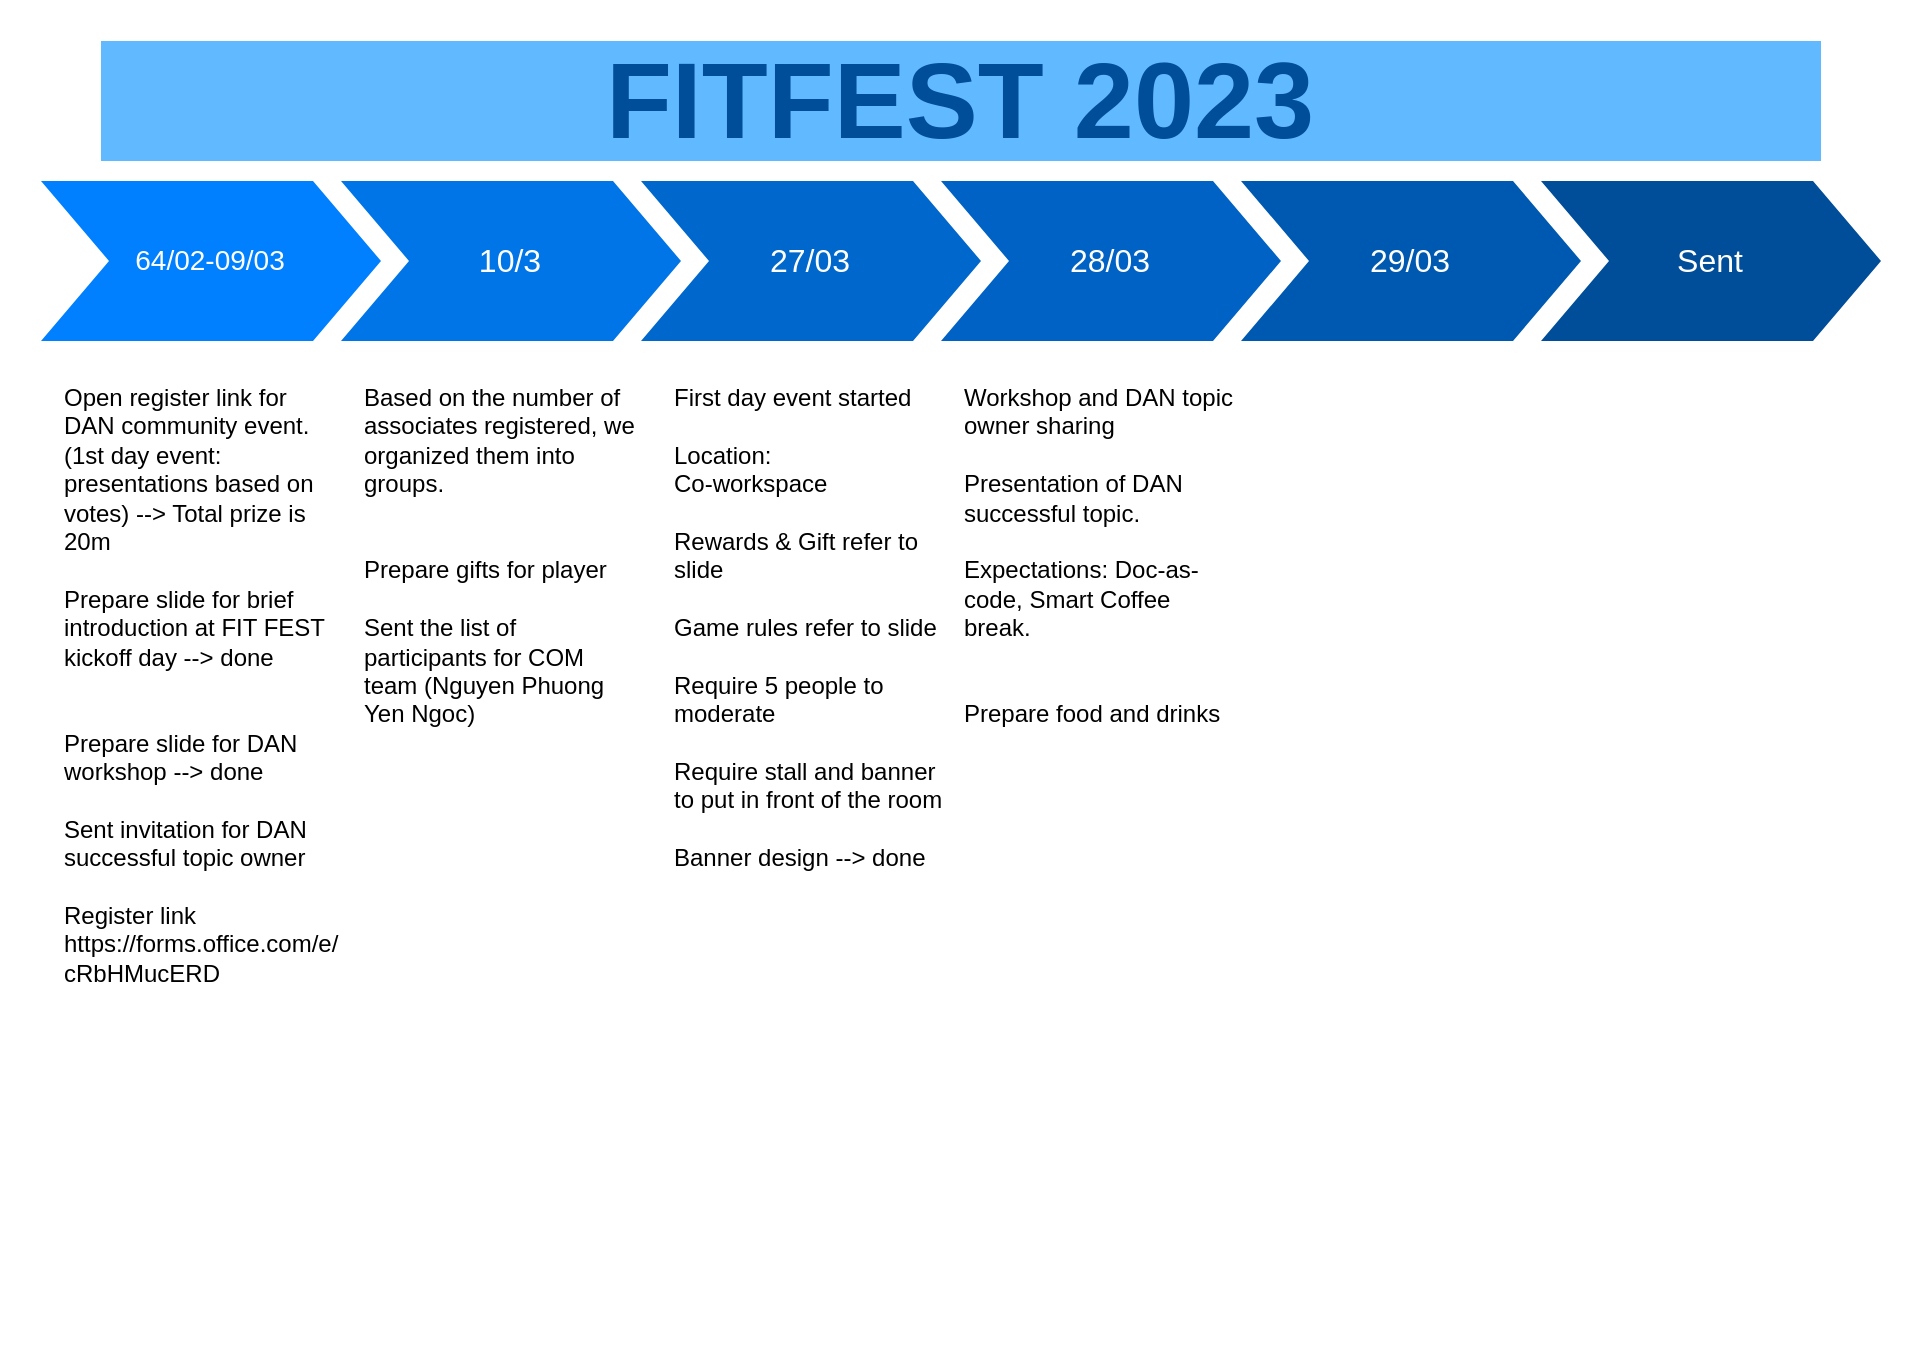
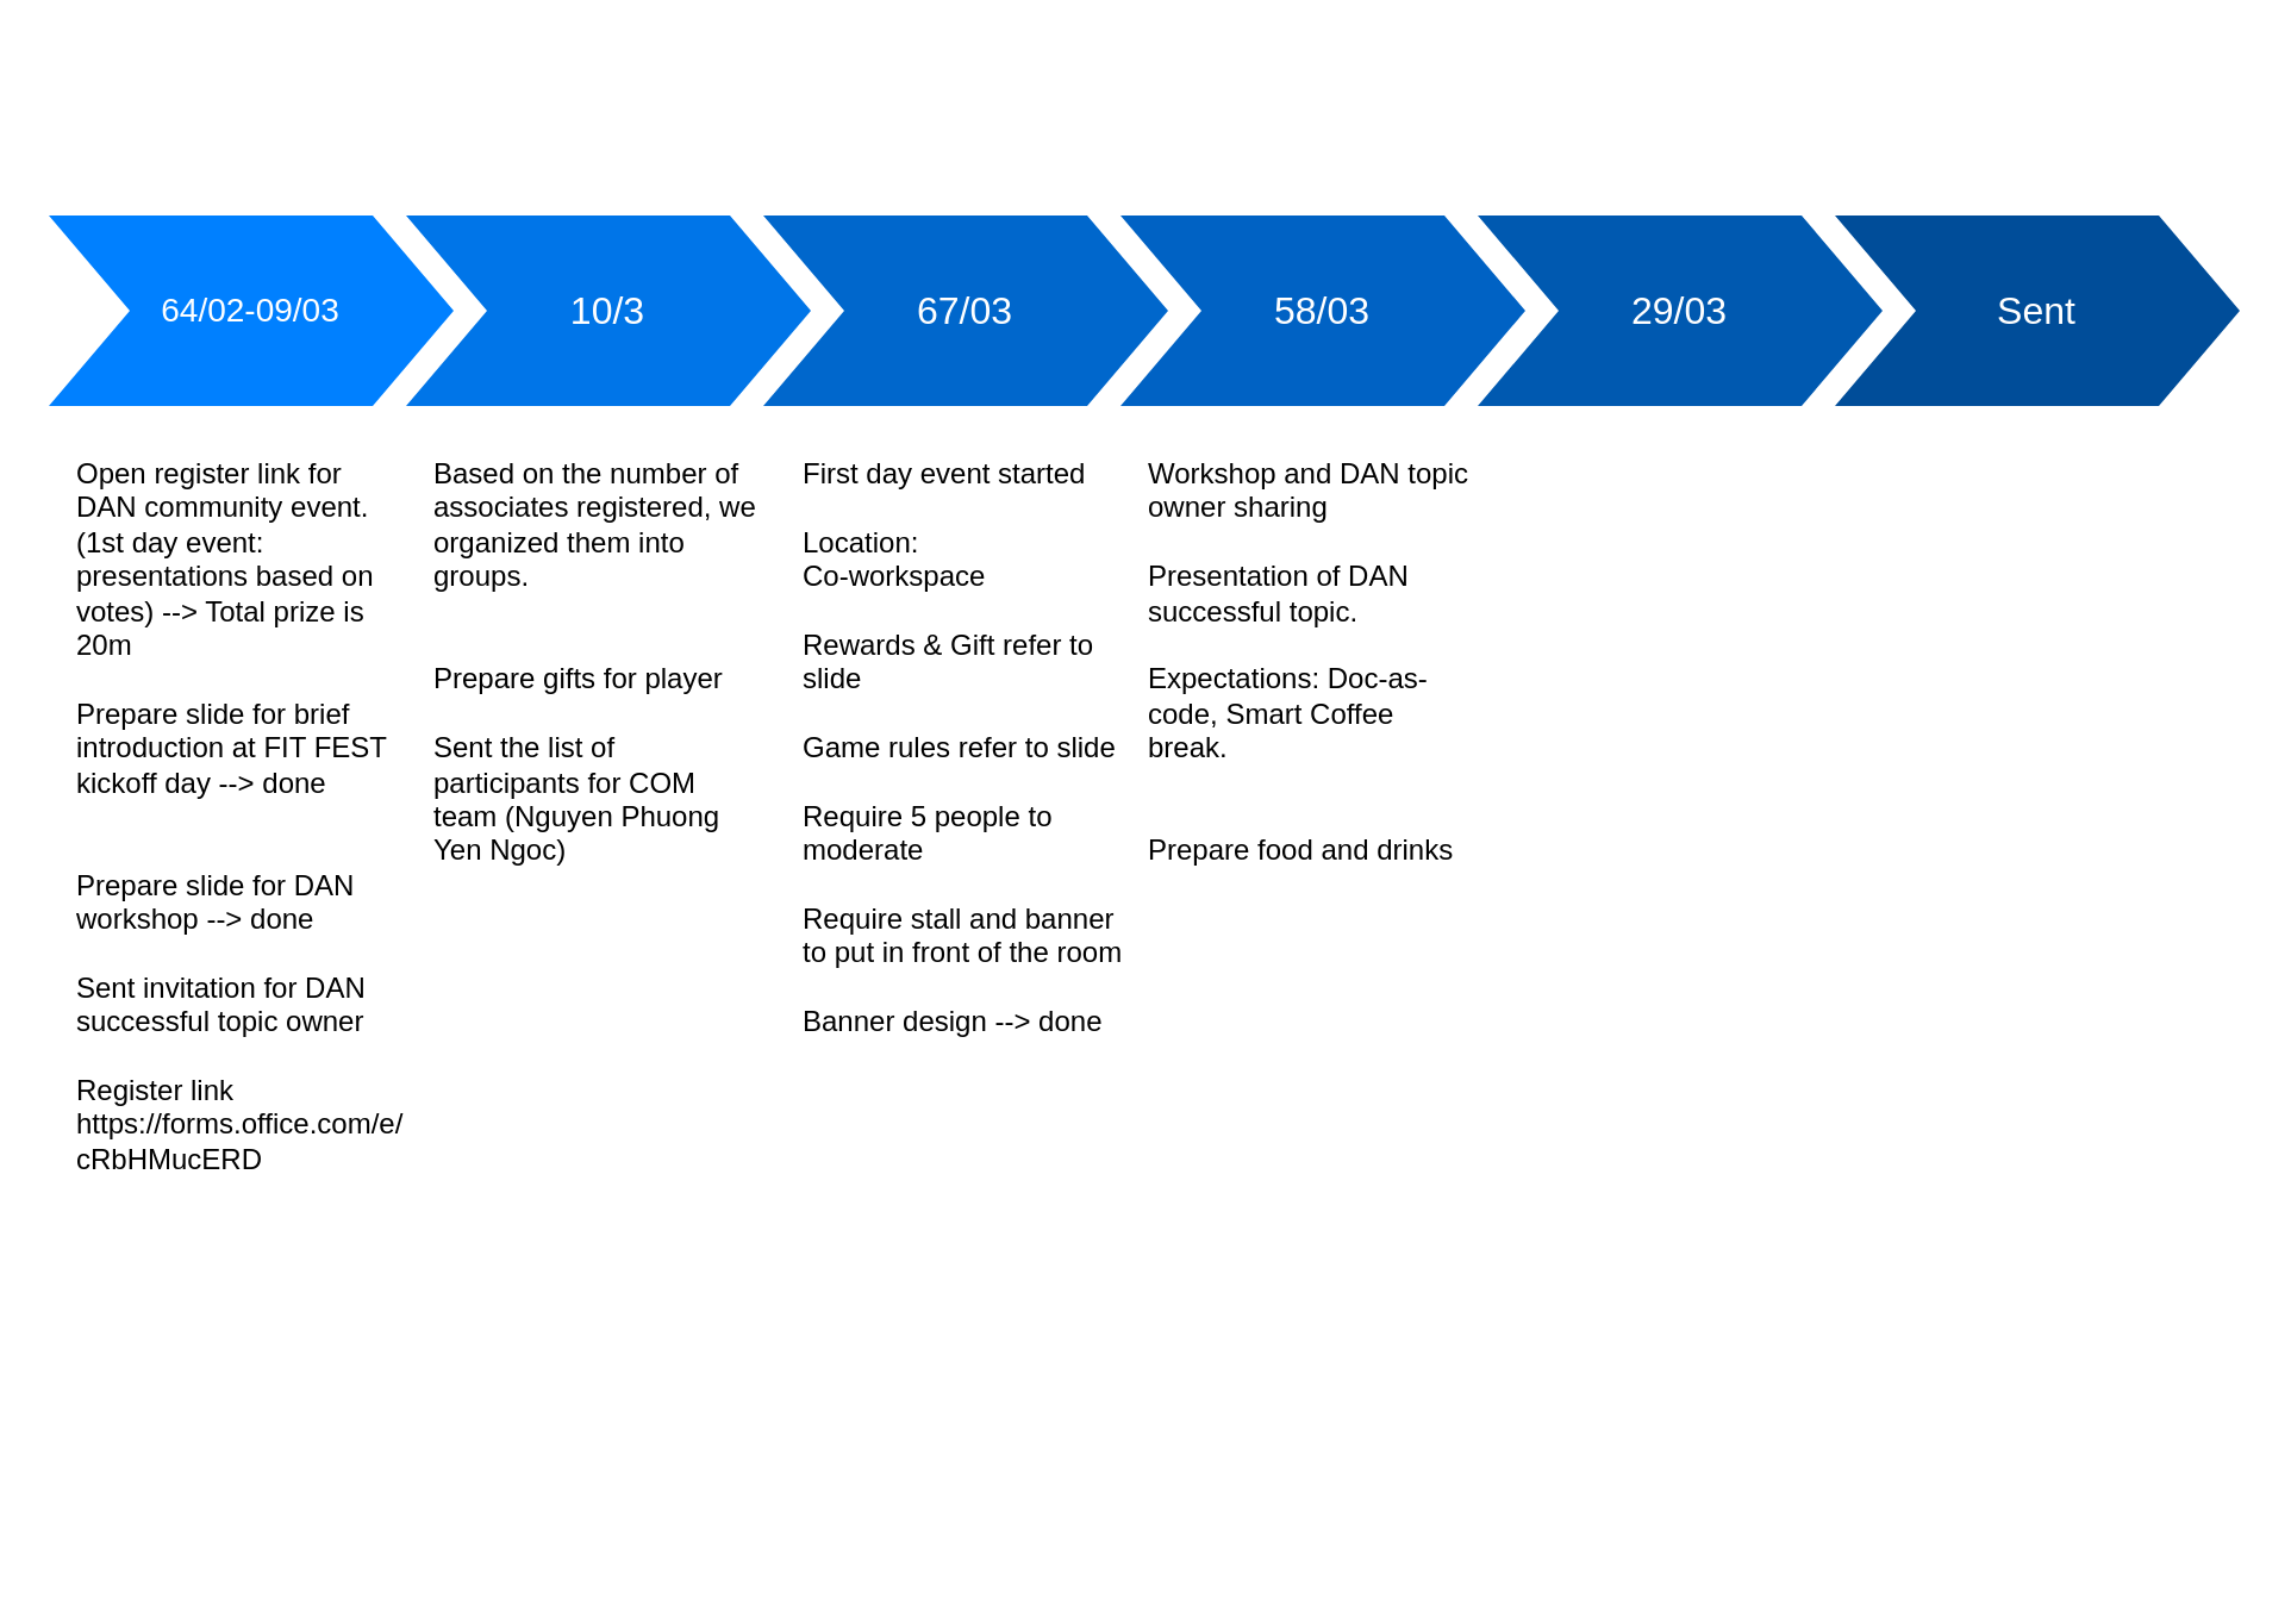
  <mxCell id="0" />
  <mxCell id="1" parent="0" />
  <mxCell id="2" value="64/02-09/03" style="shape=step;whiteSpace=wrap;html=1;fontSize=14;fillColor=#0080FF;fontColor=#FFFFFF;strokeColor=none;" parent="1" vertex="1"><mxGeometry x="20" y="90" width="170" height="80" as="geometry" /></mxCell>
  <mxCell id="3" value="10/3" style="shape=step;whiteSpace=wrap;html=1;fontSize=16;fillColor=#0075E8;fontColor=#FFFFFF;strokeColor=none;" parent="1" vertex="1"><mxGeometry x="170" y="90" width="170" height="80" as="geometry" /></mxCell>
- <mxCell id="4" value="27/03" style="shape=step;whiteSpace=wrap;html=1;fontSize=16;fillColor=#0067CC;fontColor=#FFFFFF;strokeColor=none;" parent="1" vertex="1"><mxGeometry x="320" y="90" width="170" height="80" as="geometry" /></mxCell>
- <mxCell id="5" value="28/03" style="shape=step;whiteSpace=wrap;html=1;fontSize=16;fillColor=#0062C4;fontColor=#FFFFFF;strokeColor=none;" parent="1" vertex="1"><mxGeometry x="470" y="90" width="170" height="80" as="geometry" /></mxCell>
+ <mxCell id="4" value="67/03" style="shape=step;whiteSpace=wrap;html=1;fontSize=16;fillColor=#0067CC;fontColor=#FFFFFF;strokeColor=none;" parent="1" vertex="1"><mxGeometry x="320" y="90" width="170" height="80" as="geometry" /></mxCell>
+ <mxCell id="5" value="58/03" style="shape=step;whiteSpace=wrap;html=1;fontSize=16;fillColor=#0062C4;fontColor=#FFFFFF;strokeColor=none;" parent="1" vertex="1"><mxGeometry x="470" y="90" width="170" height="80" as="geometry" /></mxCell>
  <mxCell id="6" value="29/03" style="shape=step;whiteSpace=wrap;html=1;fontSize=16;fillColor=#0059B0;fontColor=#FFFFFF;strokeColor=none;" parent="1" vertex="1"><mxGeometry x="620" y="90" width="170" height="80" as="geometry" /></mxCell>
  <mxCell id="7" value="Sent" style="shape=step;whiteSpace=wrap;html=1;fontSize=16;fillColor=#004D99;fontColor=#FFFFFF;strokeColor=none;" parent="1" vertex="1"><mxGeometry x="770" y="90" width="170" height="80" as="geometry" /></mxCell>
- <mxCell id="8" value="FITFEST 2023" style="text;html=1;strokeColor=none;fillColor=#61BAFF;align=center;verticalAlign=middle;whiteSpace=wrap;fontSize=54;fontStyle=1;fontColor=#004D99;" parent="1" vertex="1"><mxGeometry x="50" y="20" width="860" height="60" as="geometry" /></mxCell>
  <mxCell id="9" value="Open register link for DAN community event.&lt;br&gt;(1st day event: presentations based on votes) --&amp;gt; Total prize is 20m&lt;br&gt;&lt;br&gt;Prepare slide for brief introduction at FIT FEST kickoff day --&amp;gt; done&lt;br&gt;&lt;br&gt;&lt;br&gt;Prepare slide for DAN workshop --&amp;gt; done&lt;br&gt;&lt;br&gt;Sent invitation for DAN successful topic owner&lt;br&gt;&lt;br&gt;Register link&lt;br&gt;https://forms.office.com/e/&lt;br&gt;cRbHMucERD" style="text;spacingTop=-5;fillColor=#ffffff;whiteSpace=wrap;html=1;align=left;fontSize=12;fontFamily=Helvetica;fillColor=none;strokeColor=none;" parent="1" vertex="1"><mxGeometry x="30" y="190" width="140" height="470" as="geometry" /></mxCell>
  <mxCell id="10" value="Based on the number of associates registered, we organized them into groups.&lt;br&gt;&lt;br&gt;&lt;br&gt;Prepare gifts for player&lt;br&gt;&lt;br&gt;Sent the list of participants for COM team (Nguyen Phuong Yen Ngoc)" style="text;spacingTop=-5;fillColor=#ffffff;whiteSpace=wrap;html=1;align=left;fontSize=12;fontFamily=Helvetica;fillColor=none;strokeColor=none;" parent="1" vertex="1"><mxGeometry x="180" y="190" width="140" height="470" as="geometry" /></mxCell>
  <mxCell id="11" value="First day event started&lt;br&gt;&lt;br&gt;Location:&amp;nbsp;&lt;br&gt;Co-workspace&lt;br&gt;&lt;br&gt;Rewards &amp;amp; Gift refer to slide&amp;nbsp;&lt;br&gt;&lt;br&gt;Game rules refer to slide&lt;br&gt;&lt;br&gt;Require 5 people to moderate&lt;br&gt;&lt;br&gt;Require stall and banner to put in front of the room&lt;br&gt;&lt;br&gt;Banner design --&amp;gt; done" style="text;spacingTop=-5;fillColor=#ffffff;whiteSpace=wrap;html=1;align=left;fontSize=12;fontFamily=Helvetica;fillColor=none;strokeColor=none;" parent="1" vertex="1"><mxGeometry x="335" y="190" width="140" height="470" as="geometry" /></mxCell>
  <mxCell id="12" value="Workshop and DAN topic owner sharing&lt;br&gt;&lt;br&gt;Presentation of DAN successful topic.&lt;br&gt;&lt;br&gt;Expectations: Doc-as-code, Smart Coffee break.&lt;br&gt;&lt;br&gt;&lt;br&gt;Prepare food and drinks" style="text;spacingTop=-5;fillColor=#ffffff;whiteSpace=wrap;html=1;align=left;fontSize=12;fontFamily=Helvetica;fillColor=none;strokeColor=none;" parent="1" vertex="1"><mxGeometry x="480" y="190" width="140" height="470" as="geometry" /></mxCell>
